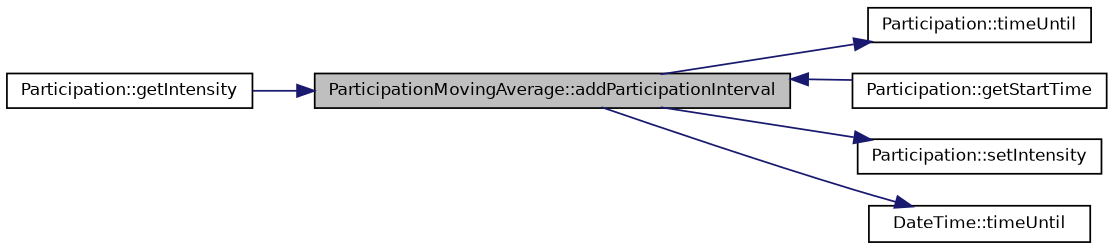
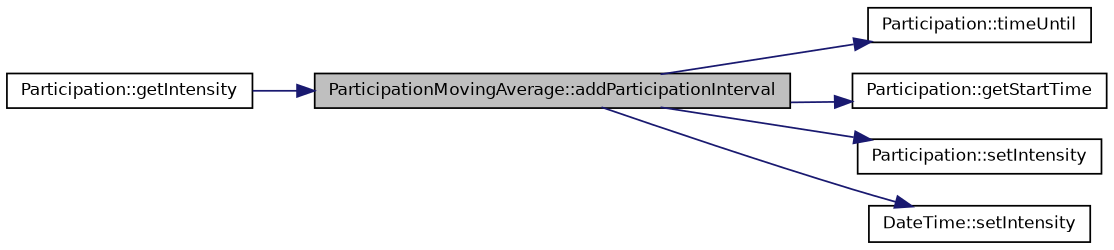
  digraph {
    rankdir=LR
    node [color=black fillcolor=white fontname=Helvetica fontsize=10 shape=record style=filled]
    edge [color=midnightblue fontname=Helvetica fontsize=10 labelfontname=Helvetica labelfontsize=10 style=solid]
    n1 [fillcolor=grey75 fontcolor=black height=0.2 label="ParticipationMovingAverage::addParticipationInterval" width=0.4]
    n2 [height=0.2 label="Participation::timeUntil" width=0.4]
    n3 [height=0.2 label="Participation::getStartTime" width=0.4]
    n4 [height=0.2 label="Participation::setIntensity" width=0.4]
-   n5 [height=0.2 label="DateTime::timeUntil" width=0.4]
+   n5 [height=0.2 label="DateTime::setIntensity" width=0.4]
    n6 [height=0.2 label="Participation::getIntensity" width=0.4]
    n1 -> n2
-   n3 -> n1
+   n1 -> n3
    n1 -> n4
    n1 -> n5
    n6 -> n1
  }
